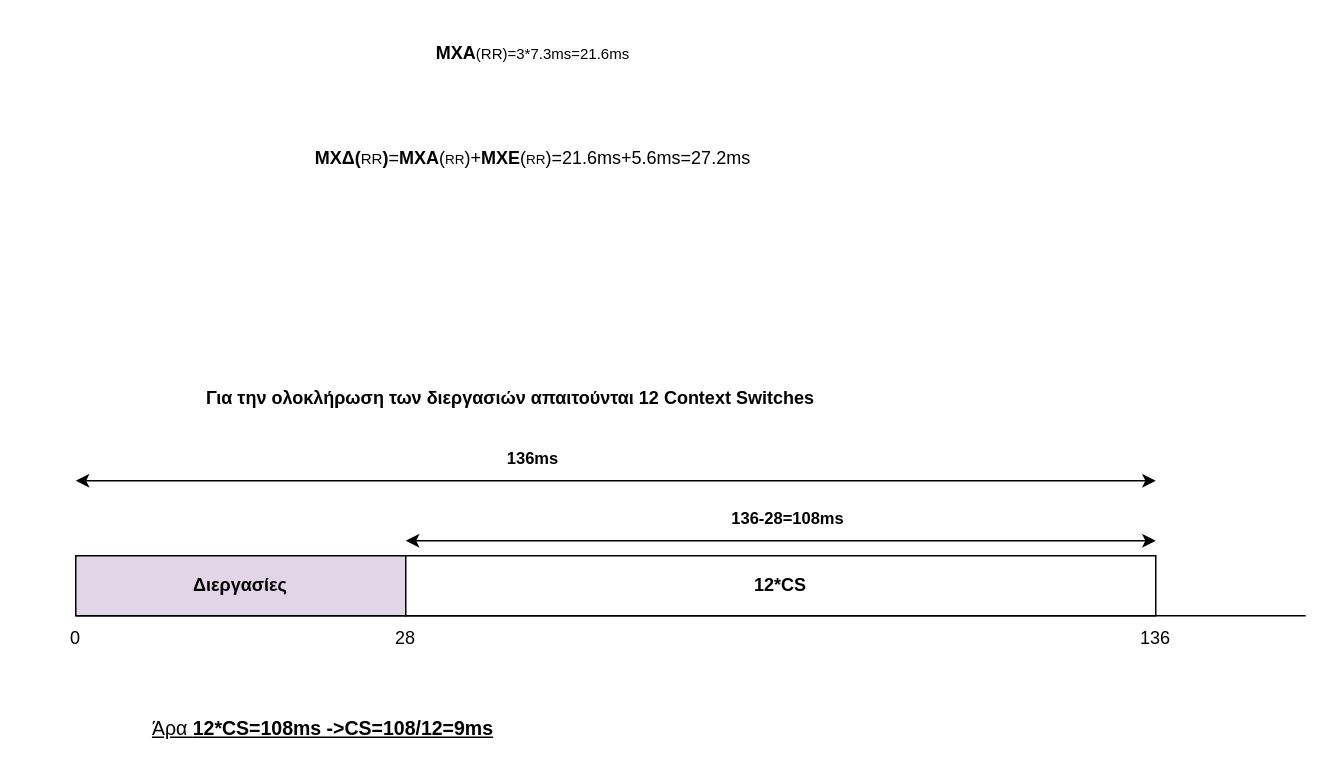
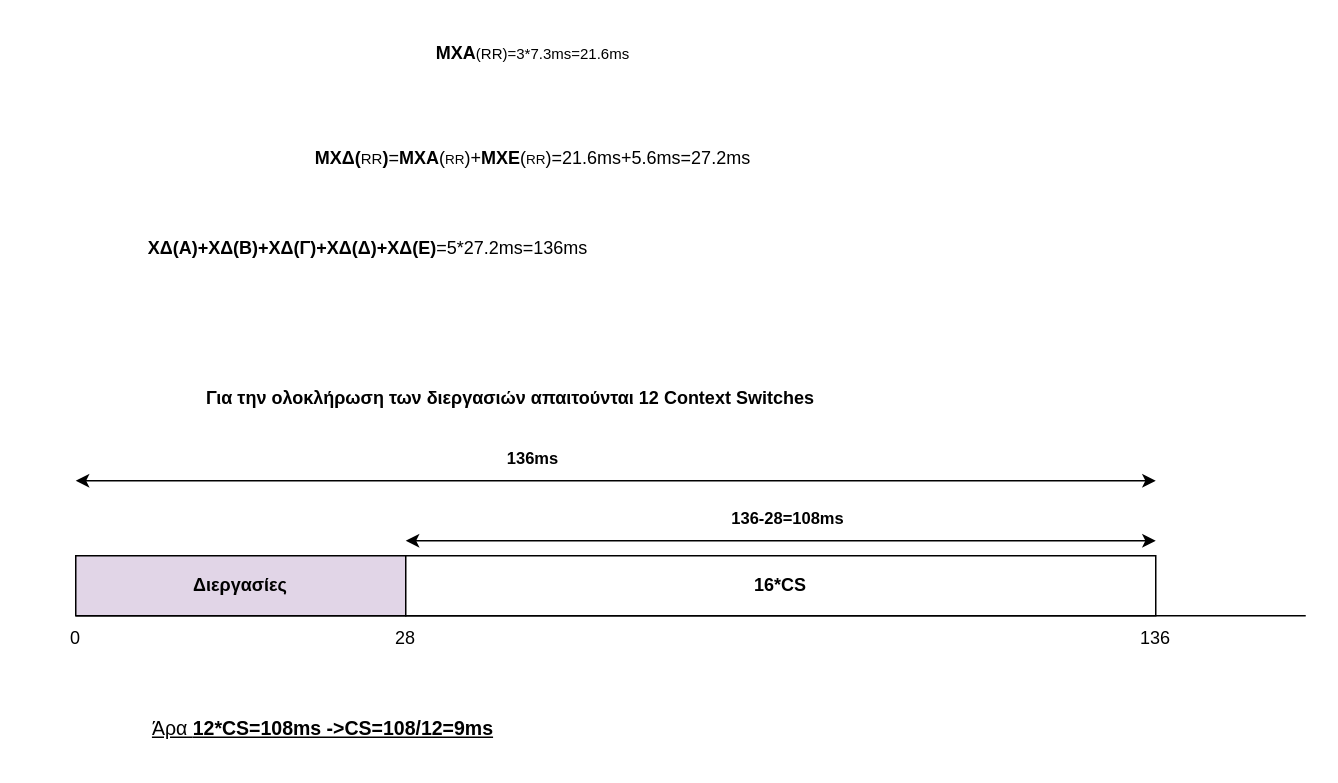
  <mxCell id="0" />
  <mxCell id="1" parent="0" />
  <mxCell id="2" value="" style="endArrow=none;html=1;rounded=0;" edge="1" parent="1"><mxGeometry width="50" height="50" relative="1" as="geometry"><mxPoint x="50" y="410" as="sourcePoint" /><mxPoint x="870" y="410" as="targetPoint" /></mxGeometry></mxCell>
  <mxCell id="3" value="&lt;b&gt;Διεργασίες&lt;/b&gt;" style="rounded=0;whiteSpace=wrap;html=1;fillColor=#e1d5e7;" vertex="1" parent="1"><mxGeometry x="50" y="370" width="220" height="40" as="geometry" /></mxCell>
  <mxCell id="4" value="0" style="text;html=1;strokeColor=none;fillColor=none;align=center;verticalAlign=middle;whiteSpace=wrap;rounded=0;" vertex="1" parent="1"><mxGeometry y="410" width="60" height="30" as="geometry" x="20" /></mxCell>
  <mxCell id="5" value="28" style="text;html=1;strokeColor=none;fillColor=none;align=center;verticalAlign=middle;whiteSpace=wrap;rounded=0;" vertex="1" parent="1"><mxGeometry x="240" y="410" width="60" height="30" as="geometry" /></mxCell>
- <mxCell id="6" value="&lt;b&gt;12*CS&lt;/b&gt;" style="rounded=0;whiteSpace=wrap;html=1;" vertex="1" parent="1"><mxGeometry x="270" y="370" width="500" height="40" as="geometry" /></mxCell>
+ <mxCell id="6" value="&lt;b&gt;16*CS&lt;/b&gt;" style="rounded=0;whiteSpace=wrap;html=1;" vertex="1" parent="1"><mxGeometry x="270" y="370" width="500" height="40" as="geometry" /></mxCell>
  <mxCell id="7" value="136" style="text;html=1;strokeColor=none;fillColor=none;align=center;verticalAlign=middle;whiteSpace=wrap;rounded=0;" vertex="1" parent="1"><mxGeometry x="740" y="410" width="60" height="30" as="geometry" /></mxCell>
  <mxCell id="8" value="&lt;b&gt;Για την ολοκλήρωση των διεργασιών απαιτούνται 12 Context Switches&lt;/b&gt;" style="text;html=1;strokeColor=none;fillColor=none;align=center;verticalAlign=middle;whiteSpace=wrap;rounded=0;" vertex="1" parent="1"><mxGeometry x="130" y="250" width="420" height="30" as="geometry" /></mxCell>
  <mxCell id="9" value="&lt;b style=&quot;&quot;&gt;MXA&lt;/b&gt;&lt;font size=&quot;1&quot;&gt;(RR)=3*7.3ms=21.6ms&lt;/font&gt;" style="text;html=1;strokeColor=none;fillColor=none;align=center;verticalAlign=middle;whiteSpace=wrap;rounded=0;" vertex="1" parent="1"><mxGeometry x="280" y="20" width="150" height="30" as="geometry" /></mxCell>
  <mxCell id="10" value="&lt;font style=&quot;&quot;&gt;&lt;b style=&quot;font-size: 12px;&quot;&gt;ΜΧΔ(&lt;/b&gt;&lt;font style=&quot;font-size: 10px;&quot;&gt;RR&lt;/font&gt;&lt;b style=&quot;font-size: 12px;&quot;&gt;)&lt;/b&gt;&lt;span style=&quot;font-size: 12px;&quot;&gt;=&lt;b&gt;MXA&lt;/b&gt;(&lt;/span&gt;&lt;font style=&quot;font-size: 9px;&quot;&gt;RR&lt;/font&gt;&lt;span style=&quot;font-size: 12px;&quot;&gt;)+&lt;b&gt;MXE&lt;/b&gt;(&lt;/span&gt;&lt;font style=&quot;font-size: 9px;&quot;&gt;RR&lt;/font&gt;&lt;span style=&quot;font-size: 12px;&quot;&gt;)=21.6ms+5.6ms=27.2ms&lt;/span&gt;&lt;/font&gt;" style="text;html=1;strokeColor=none;fillColor=none;align=center;verticalAlign=middle;whiteSpace=wrap;rounded=0;fontSize=12;" vertex="1" parent="1"><mxGeometry x="160" y="90" width="390" height="30" as="geometry" /></mxCell>
+ <mxCell id="11" value="&lt;font style=&quot;&quot;&gt;&lt;span style=&quot;font-size: 12px;&quot;&gt;&lt;b&gt;ΧΔ(Α)+ΧΔ(Β)+ΧΔ(Γ)+ΧΔ(Δ)+ΧΔ(Ε)&lt;/b&gt;=5*27.2ms=136ms&lt;/span&gt;&lt;/font&gt;" style="text;html=1;strokeColor=none;fillColor=none;align=center;verticalAlign=middle;whiteSpace=wrap;rounded=0;fontSize=12;" vertex="1" parent="1"><mxGeometry x="50" y="150" width="390" height="30" as="geometry" /></mxCell>
  <mxCell id="12" value="" style="endArrow=classic;startArrow=classic;html=1;rounded=0;fontSize=9;" edge="1" parent="1"><mxGeometry width="50" height="50" relative="1" as="geometry"><mxPoint x="50" y="320" as="sourcePoint" /><mxPoint x="770" y="320" as="targetPoint" /></mxGeometry></mxCell>
  <mxCell id="13" value="&lt;b style=&quot;font-size: 11px;&quot;&gt;136ms&lt;/b&gt;" style="text;html=1;strokeColor=none;fillColor=none;align=center;verticalAlign=middle;whiteSpace=wrap;rounded=0;fontSize=9;" vertex="1" parent="1"><mxGeometry x="325" y="290" width="60" height="30" as="geometry" /></mxCell>
  <mxCell id="14" value="" style="endArrow=classic;startArrow=classic;html=1;rounded=0;fontSize=11;" edge="1" parent="1"><mxGeometry width="50" height="50" relative="1" as="geometry"><mxPoint x="270" y="360" as="sourcePoint" /><mxPoint x="770" y="360" as="targetPoint" /></mxGeometry></mxCell>
  <mxCell id="15" value="&lt;b style=&quot;font-size: 11px;&quot;&gt;136-28=108ms&lt;/b&gt;" style="text;html=1;strokeColor=none;fillColor=none;align=center;verticalAlign=middle;whiteSpace=wrap;rounded=0;fontSize=9;" vertex="1" parent="1"><mxGeometry x="480" y="330" width="90" height="30" as="geometry" /></mxCell>
  <mxCell id="16" value="&lt;u style=&quot;font-size: 13px;&quot;&gt;Άρα &lt;b&gt;12*CS=108ms -&amp;gt;CS=108/12=9ms&lt;/b&gt;&lt;/u&gt;" style="text;html=1;strokeColor=none;fillColor=none;align=center;verticalAlign=middle;whiteSpace=wrap;rounded=0;fontSize=11;" vertex="1" parent="1"><mxGeometry x="100" y="470" width="230" height="30" as="geometry" /></mxCell>
